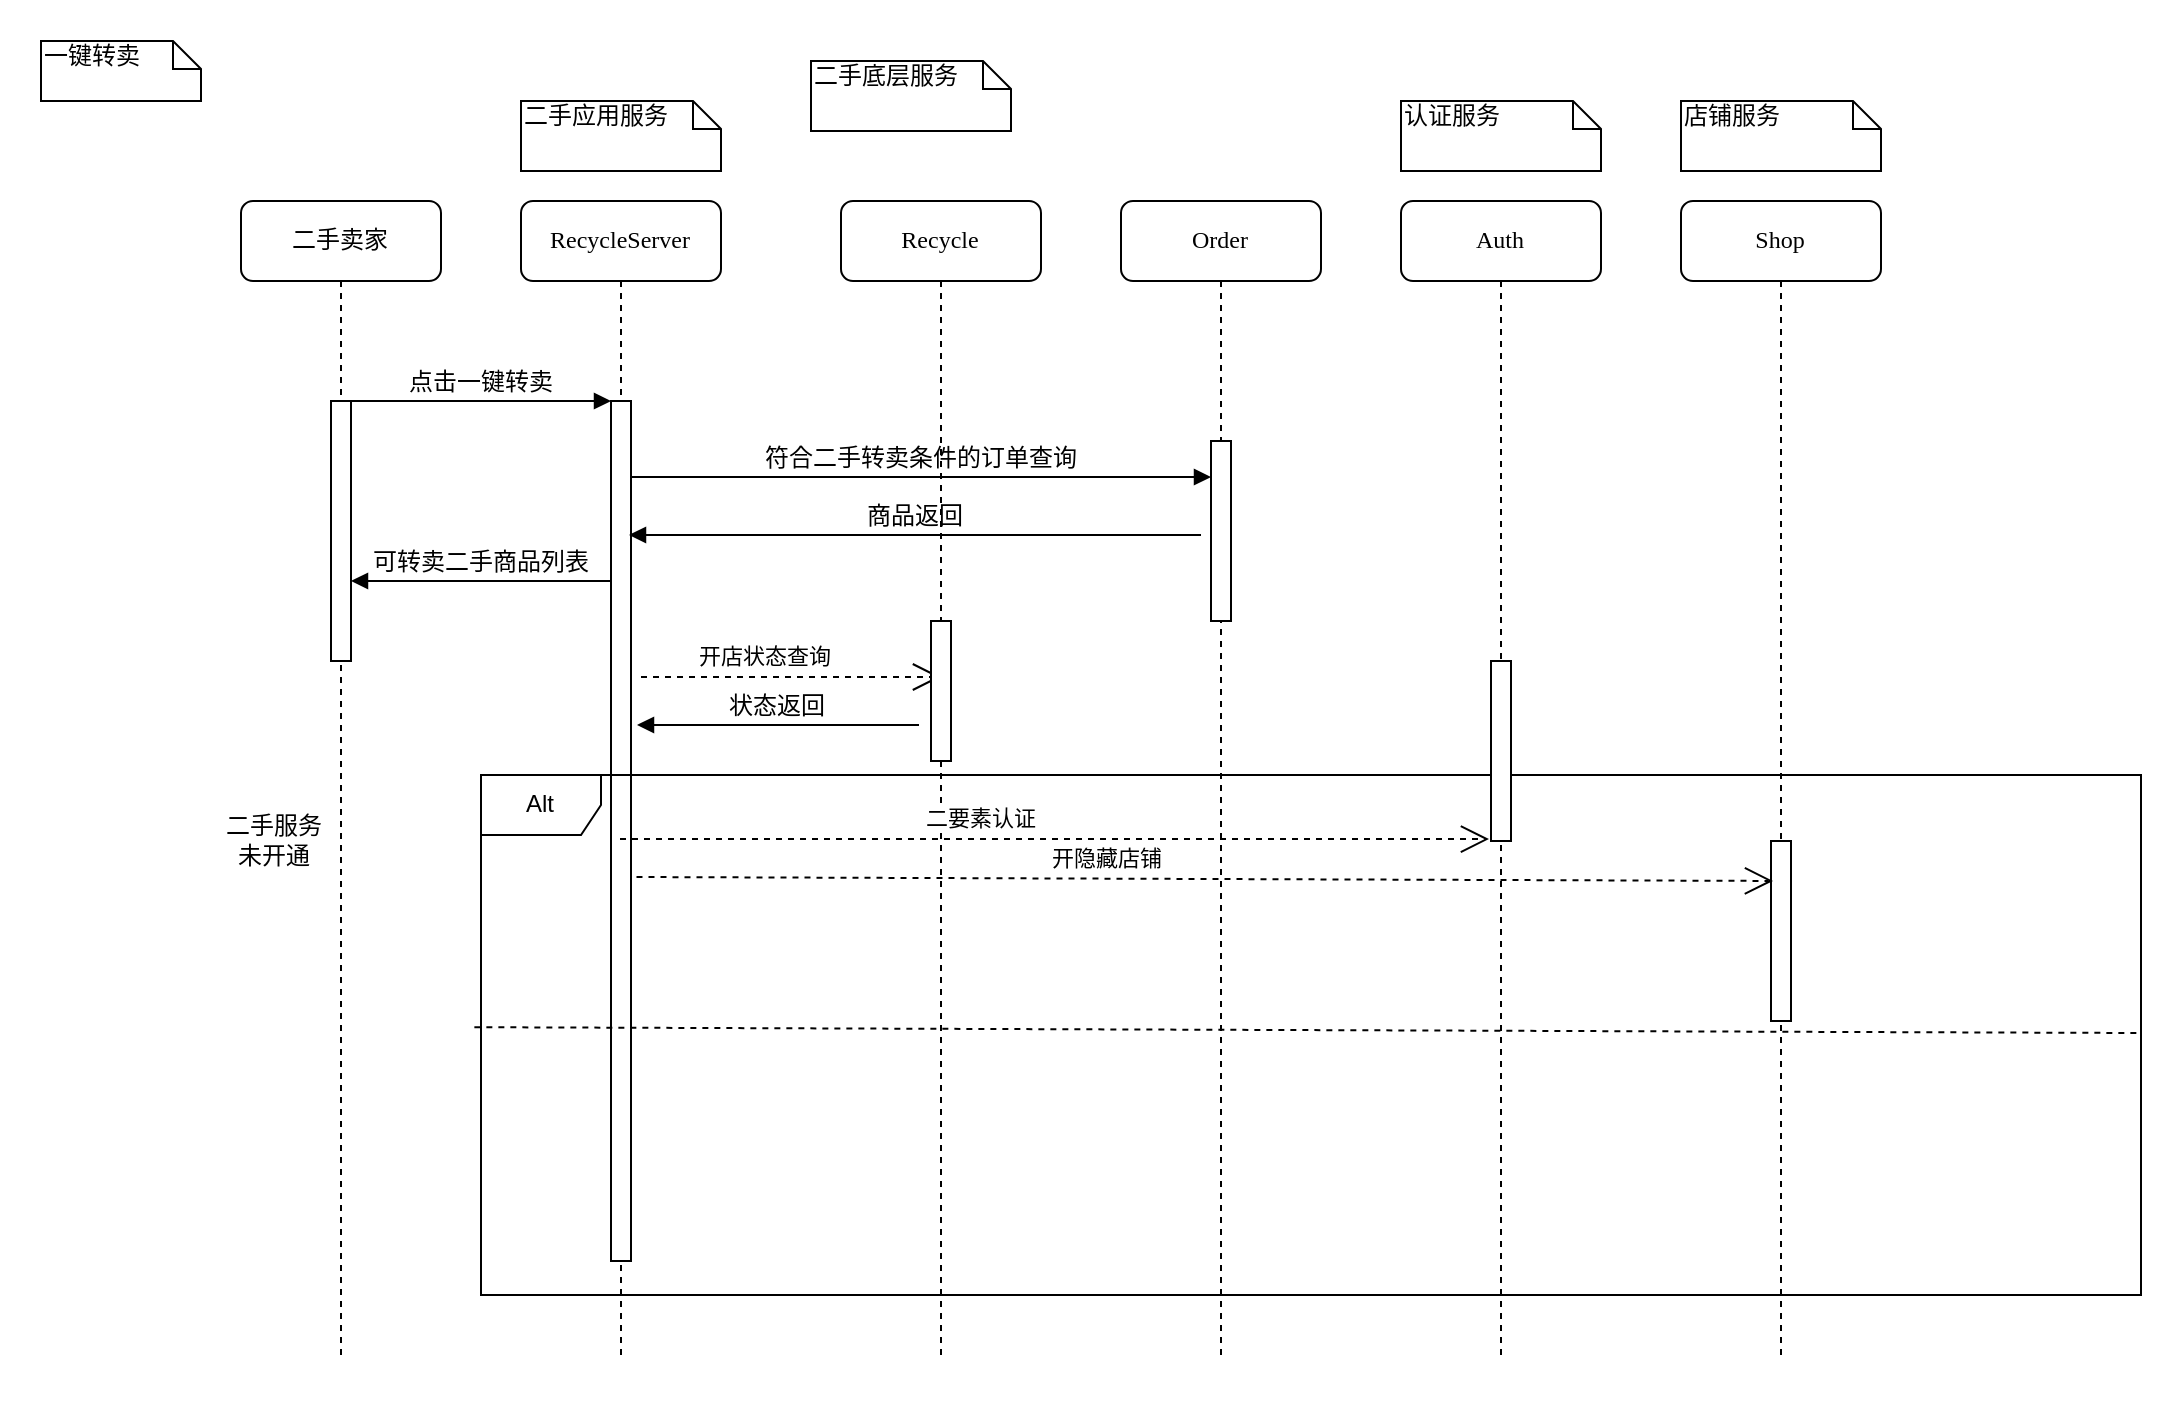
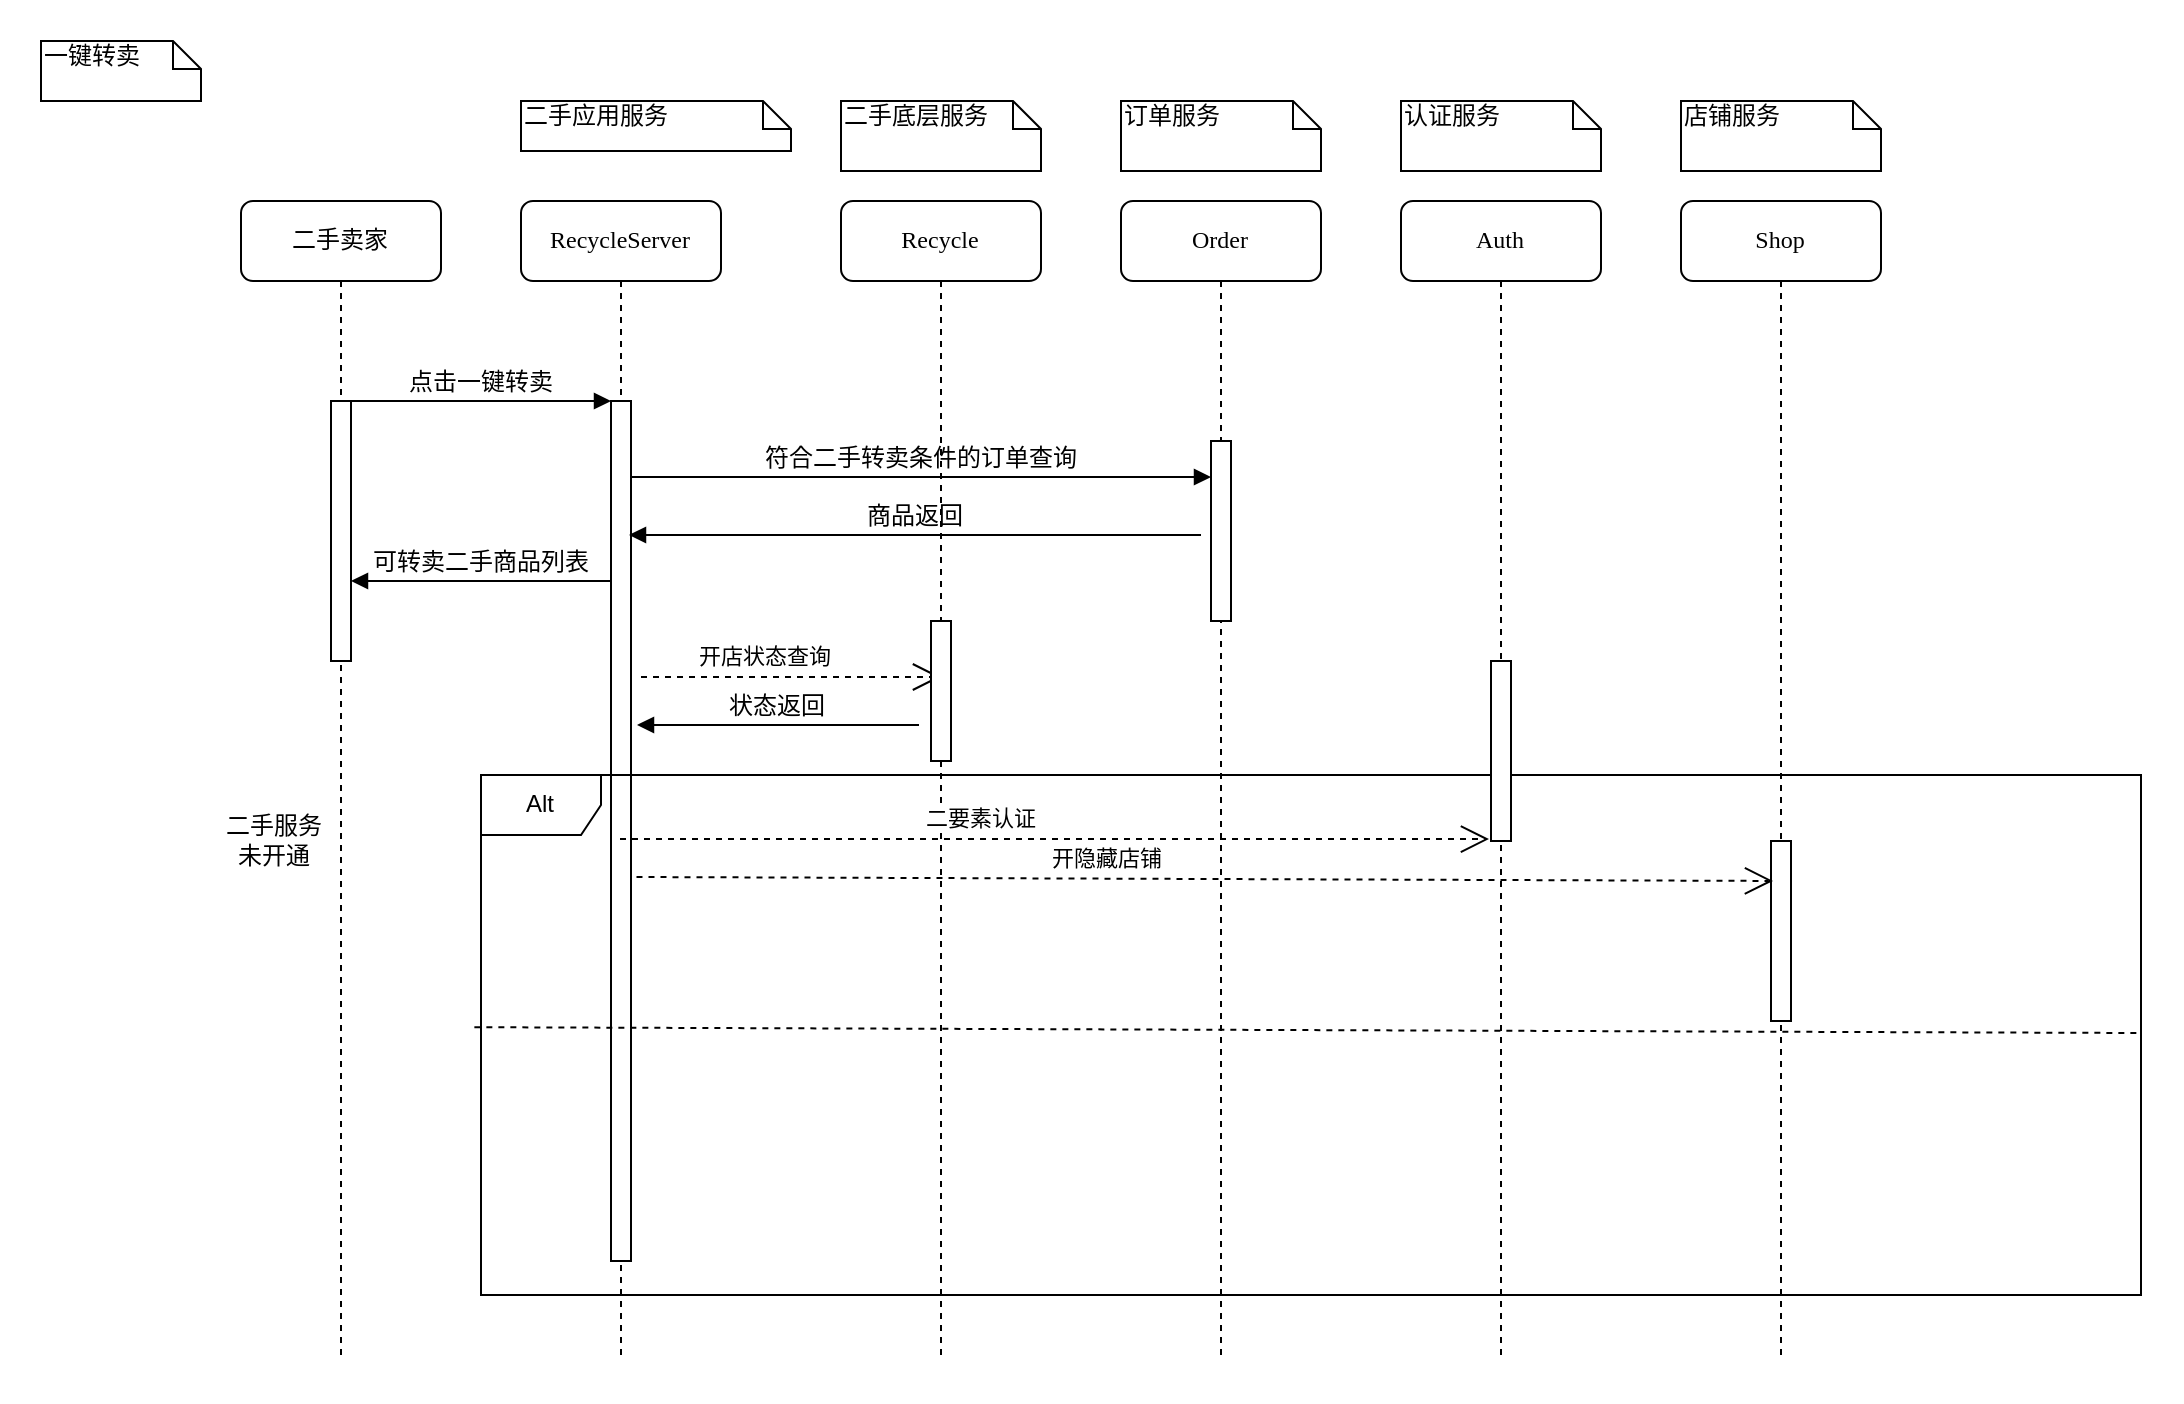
  <mxCell id="0" />
  <mxCell id="1" parent="0" />
  <mxCell id="2" value="RecycleServer" style="shape=umlLifeline;perimeter=lifelinePerimeter;whiteSpace=wrap;html=1;container=1;collapsible=0;recursiveResize=0;outlineConnect=0;rounded=1;shadow=0;comic=0;labelBackgroundColor=none;strokeWidth=1;fontFamily=Verdana;fontSize=12;align=center;" parent="1" vertex="1"><mxGeometry x="260" y="100" width="100" height="580" as="geometry" /></mxCell>
  <mxCell id="3" value="" style="html=1;points=[];perimeter=orthogonalPerimeter;rounded=0;shadow=0;comic=0;labelBackgroundColor=none;strokeWidth=1;fontFamily=Verdana;fontSize=12;align=center;" parent="2" vertex="1"><mxGeometry x="45" y="100" width="10" height="430" as="geometry" /></mxCell>
  <mxCell id="4" value="Recycle" style="shape=umlLifeline;perimeter=lifelinePerimeter;whiteSpace=wrap;html=1;container=1;collapsible=0;recursiveResize=0;outlineConnect=0;rounded=1;shadow=0;comic=0;labelBackgroundColor=none;strokeWidth=1;fontFamily=Verdana;fontSize=12;align=center;" parent="1" vertex="1"><mxGeometry x="420" y="100" width="100" height="580" as="geometry" /></mxCell>
  <mxCell id="5" value="Order" style="shape=umlLifeline;perimeter=lifelinePerimeter;whiteSpace=wrap;html=1;container=1;collapsible=0;recursiveResize=0;outlineConnect=0;rounded=1;shadow=0;comic=0;labelBackgroundColor=none;strokeWidth=1;fontFamily=Verdana;fontSize=12;align=center;" parent="1" vertex="1"><mxGeometry x="560" y="100" width="100" height="580" as="geometry" /></mxCell>
  <mxCell id="6" value="Auth" style="shape=umlLifeline;perimeter=lifelinePerimeter;whiteSpace=wrap;html=1;container=1;collapsible=0;recursiveResize=0;outlineConnect=0;rounded=1;shadow=0;comic=0;labelBackgroundColor=none;strokeWidth=1;fontFamily=Verdana;fontSize=12;align=center;" parent="1" vertex="1"><mxGeometry x="700" y="100" width="100" height="580" as="geometry" /></mxCell>
  <mxCell id="7" value="Shop" style="shape=umlLifeline;perimeter=lifelinePerimeter;whiteSpace=wrap;html=1;container=1;collapsible=0;recursiveResize=0;outlineConnect=0;rounded=1;shadow=0;comic=0;labelBackgroundColor=none;strokeWidth=1;fontFamily=Verdana;fontSize=12;align=center;" parent="1" vertex="1"><mxGeometry x="840" y="100" width="100" height="580" as="geometry" /></mxCell>
  <mxCell id="8" value="二手卖家" style="shape=umlLifeline;perimeter=lifelinePerimeter;whiteSpace=wrap;html=1;container=0;collapsible=0;recursiveResize=0;outlineConnect=0;rounded=1;shadow=0;comic=0;labelBackgroundColor=none;strokeWidth=1;fontFamily=Verdana;fontSize=12;align=center;" parent="1" vertex="1"><mxGeometry x="120" y="100" width="100" height="580" as="geometry" /></mxCell>
  <mxCell id="9" value="点击一键转卖" style="html=1;verticalAlign=bottom;endArrow=block;entryX=0;entryY=0;labelBackgroundColor=none;fontFamily=Verdana;fontSize=12;edgeStyle=elbowEdgeStyle;elbow=vertical;" parent="1" source="17" target="3" edge="1"><mxGeometry relative="1" as="geometry"><mxPoint x="240" y="210" as="sourcePoint" /></mxGeometry></mxCell>
  <mxCell id="10" value="符合二手转卖条件的订单查询" style="html=1;verticalAlign=bottom;endArrow=block;labelBackgroundColor=none;fontFamily=Verdana;fontSize=12;edgeStyle=elbowEdgeStyle;elbow=vertical;entryX=0;entryY=0.2;entryDx=0;entryDy=0;entryPerimeter=0;" parent="1" target="20" edge="1"><mxGeometry relative="1" as="geometry"><mxPoint x="315" y="238" as="sourcePoint" /><mxPoint x="600" y="238" as="targetPoint" /></mxGeometry></mxCell>
  <mxCell id="11" value="一键转卖" style="shape=note;whiteSpace=wrap;html=1;size=14;verticalAlign=top;align=left;spacingTop=-6;rounded=0;shadow=0;comic=0;labelBackgroundColor=none;strokeWidth=1;fontFamily=Verdana;fontSize=12" parent="1" vertex="1"><mxGeometry width="80" height="30" as="geometry" x="20" y="20" /></mxCell>
- <mxCell id="12" value="二手应用服务" style="shape=note;whiteSpace=wrap;html=1;size=14;verticalAlign=top;align=left;spacingTop=-6;rounded=0;shadow=0;comic=0;labelBackgroundColor=none;strokeWidth=1;fontFamily=Verdana;fontSize=12" parent="1" vertex="1"><mxGeometry x="260" y="50" width="100" height="35" as="geometry" /></mxCell>
- <mxCell id="13" value="二手底层服务" style="shape=note;whiteSpace=wrap;html=1;size=14;verticalAlign=top;align=left;spacingTop=-6;rounded=0;shadow=0;comic=0;labelBackgroundColor=none;strokeWidth=1;fontFamily=Verdana;fontSize=12" parent="1" vertex="1"><mxGeometry x="405" y="30" width="100" height="35" as="geometry" /></mxCell>
+ <mxCell id="12" value="二手应用服务" style="shape=note;whiteSpace=wrap;html=1;size=14;verticalAlign=top;align=left;spacingTop=-6;rounded=0;shadow=0;comic=0;labelBackgroundColor=none;strokeWidth=1;fontFamily=Verdana;fontSize=12" parent="1" vertex="1"><mxGeometry x="260" y="50" width="135" height="25" as="geometry" /></mxCell>
+ <mxCell id="13" value="二手底层服务" style="shape=note;whiteSpace=wrap;html=1;size=14;verticalAlign=top;align=left;spacingTop=-6;rounded=0;shadow=0;comic=0;labelBackgroundColor=none;strokeWidth=1;fontFamily=Verdana;fontSize=12" parent="1" vertex="1"><mxGeometry x="420" y="50" width="100" height="35" as="geometry" /></mxCell>
+ <mxCell id="14" value="订单服务" style="shape=note;whiteSpace=wrap;html=1;size=14;verticalAlign=top;align=left;spacingTop=-6;rounded=0;shadow=0;comic=0;labelBackgroundColor=none;strokeWidth=1;fontFamily=Verdana;fontSize=12" parent="1" vertex="1"><mxGeometry x="560" y="50" width="100" height="35" as="geometry" /></mxCell>
  <mxCell id="15" value="认证服务" style="shape=note;whiteSpace=wrap;html=1;size=14;verticalAlign=top;align=left;spacingTop=-6;rounded=0;shadow=0;comic=0;labelBackgroundColor=none;strokeWidth=1;fontFamily=Verdana;fontSize=12" parent="1" vertex="1"><mxGeometry x="700" y="50" width="100" height="35" as="geometry" /></mxCell>
  <mxCell id="16" value="店铺服务" style="shape=note;whiteSpace=wrap;html=1;size=14;verticalAlign=top;align=left;spacingTop=-6;rounded=0;shadow=0;comic=0;labelBackgroundColor=none;strokeWidth=1;fontFamily=Verdana;fontSize=12" parent="1" vertex="1"><mxGeometry x="840" y="50" width="100" height="35" as="geometry" /></mxCell>
  <mxCell id="17" value="" style="html=1;points=[];perimeter=orthogonalPerimeter;rounded=0;shadow=0;comic=0;labelBackgroundColor=none;strokeWidth=1;fontFamily=Verdana;fontSize=12;align=center;" parent="1" vertex="1"><mxGeometry x="165" y="200" width="10" height="130" as="geometry" /></mxCell>
  <mxCell id="18" value="二手服务未开通" style="text;html=1;strokeColor=none;fillColor=none;align=center;verticalAlign=middle;whiteSpace=wrap;rounded=0;" vertex="1" parent="1"><mxGeometry x="110" y="410" width="54" height="20" as="geometry" /></mxCell>
  <mxCell id="19" value="Alt" style="shape=umlFrame;whiteSpace=wrap;html=1;" vertex="1" parent="1"><mxGeometry x="240" y="387" width="830" height="260" as="geometry" /></mxCell>
  <mxCell id="20" value="" style="html=1;points=[];perimeter=orthogonalPerimeter;rounded=0;shadow=0;comic=0;labelBackgroundColor=none;strokeWidth=1;fontFamily=Verdana;fontSize=12;align=center;" vertex="1" parent="1"><mxGeometry x="605" y="220" width="10" height="90" as="geometry" /></mxCell>
  <mxCell id="21" value="商品返回" style="html=1;verticalAlign=bottom;endArrow=block;labelBackgroundColor=none;fontFamily=Verdana;fontSize=12;edgeStyle=elbowEdgeStyle;elbow=vertical;entryX=0.9;entryY=0.156;entryDx=0;entryDy=0;entryPerimeter=0;" edge="1" parent="1" target="3"><mxGeometry relative="1" as="geometry"><mxPoint x="600" y="267" as="sourcePoint" /><mxPoint x="320" y="270" as="targetPoint" /></mxGeometry></mxCell>
  <mxCell id="22" value="可转卖二手商品列表" style="html=1;verticalAlign=bottom;endArrow=block;entryX=0;entryY=0;labelBackgroundColor=none;fontFamily=Verdana;fontSize=12;edgeStyle=elbowEdgeStyle;elbow=vertical;" edge="1" parent="1"><mxGeometry relative="1" as="geometry"><mxPoint x="305" y="290" as="sourcePoint" /><mxPoint x="175" y="290" as="targetPoint" /></mxGeometry></mxCell>
  <mxCell id="23" value="开店状态查询" style="endArrow=open;endSize=12;dashed=1;html=1;" edge="1" parent="1"><mxGeometry x="-0.172" y="10" width="160" relative="1" as="geometry"><mxPoint x="320" y="338" as="sourcePoint" /><mxPoint x="470" y="338" as="targetPoint" /><Array as="points" /><mxPoint as="offset" /></mxGeometry></mxCell>
  <mxCell id="24" value="" style="html=1;points=[];perimeter=orthogonalPerimeter;rounded=0;shadow=0;comic=0;labelBackgroundColor=none;strokeWidth=1;fontFamily=Verdana;fontSize=12;align=center;" parent="1" vertex="1"><mxGeometry x="745" y="330" width="10" height="90" as="geometry" /></mxCell>
  <mxCell id="25" value="" style="html=1;points=[];perimeter=orthogonalPerimeter;rounded=0;shadow=0;comic=0;labelBackgroundColor=none;strokeWidth=1;fontFamily=Verdana;fontSize=12;align=center;" vertex="1" parent="1"><mxGeometry x="885" y="420" width="10" height="90" as="geometry" /></mxCell>
  <mxCell id="26" value="二要素认证" style="endArrow=open;endSize=12;dashed=1;html=1;entryX=-0.1;entryY=0.656;entryDx=0;entryDy=0;entryPerimeter=0;" edge="1" parent="1"><mxGeometry x="-0.172" y="10" width="160" relative="1" as="geometry"><mxPoint x="309.5" y="419.04" as="sourcePoint" /><mxPoint x="744" y="419.04" as="targetPoint" /><Array as="points" /><mxPoint as="offset" /></mxGeometry></mxCell>
  <mxCell id="27" value="开隐藏店铺" style="endArrow=open;endSize=12;dashed=1;html=1;entryX=0.1;entryY=0.222;entryDx=0;entryDy=0;entryPerimeter=0;" edge="1" parent="1" target="25"><mxGeometry x="-0.172" y="10" width="160" relative="1" as="geometry"><mxPoint x="317.75" y="438" as="sourcePoint" /><mxPoint x="880" y="438" as="targetPoint" /><Array as="points" /><mxPoint as="offset" /></mxGeometry></mxCell>
  <mxCell id="28" value="状态返回" style="html=1;verticalAlign=bottom;endArrow=block;labelBackgroundColor=none;fontFamily=Verdana;fontSize=12;edgeStyle=elbowEdgeStyle;elbow=vertical;entryX=0.9;entryY=0.156;entryDx=0;entryDy=0;entryPerimeter=0;" edge="1" parent="1"><mxGeometry relative="1" as="geometry"><mxPoint x="459" y="362" as="sourcePoint" /><mxPoint x="318" y="361.58" as="targetPoint" /></mxGeometry></mxCell>
  <mxCell id="29" value="" style="html=1;points=[];perimeter=orthogonalPerimeter;rounded=0;shadow=0;comic=0;labelBackgroundColor=none;strokeWidth=1;fontFamily=Verdana;fontSize=12;align=center;" vertex="1" parent="1"><mxGeometry x="465" y="310" width="10" height="70" as="geometry" /></mxCell>
  <mxCell id="30" value="" style="endArrow=none;dashed=1;html=1;exitX=-0.004;exitY=0.485;exitDx=0;exitDy=0;exitPerimeter=0;" edge="1" parent="1" source="19"><mxGeometry width="50" height="50" relative="1" as="geometry"><mxPoint x="980" y="500" as="sourcePoint" /><mxPoint x="1070" y="516" as="targetPoint" /></mxGeometry></mxCell>
